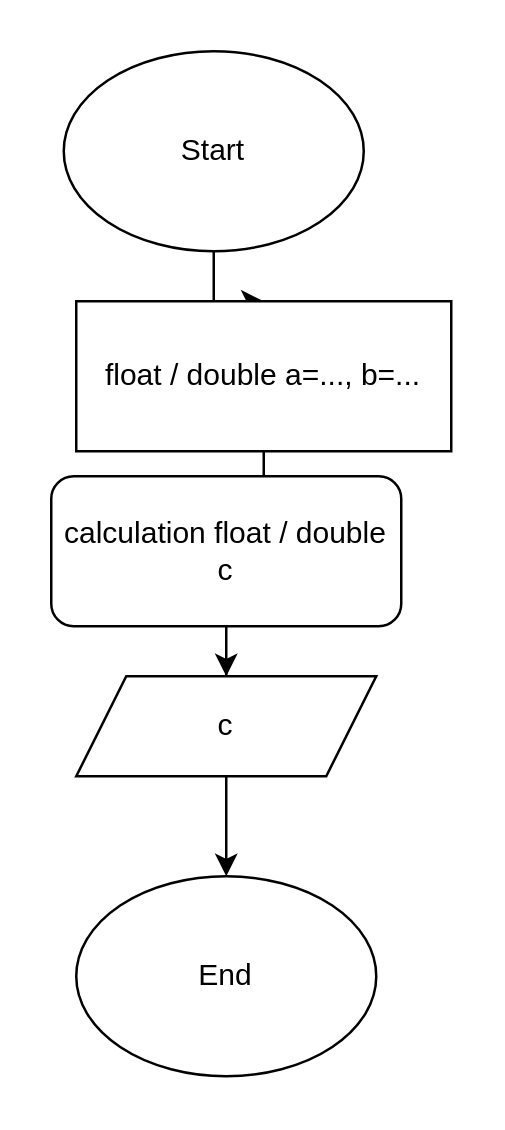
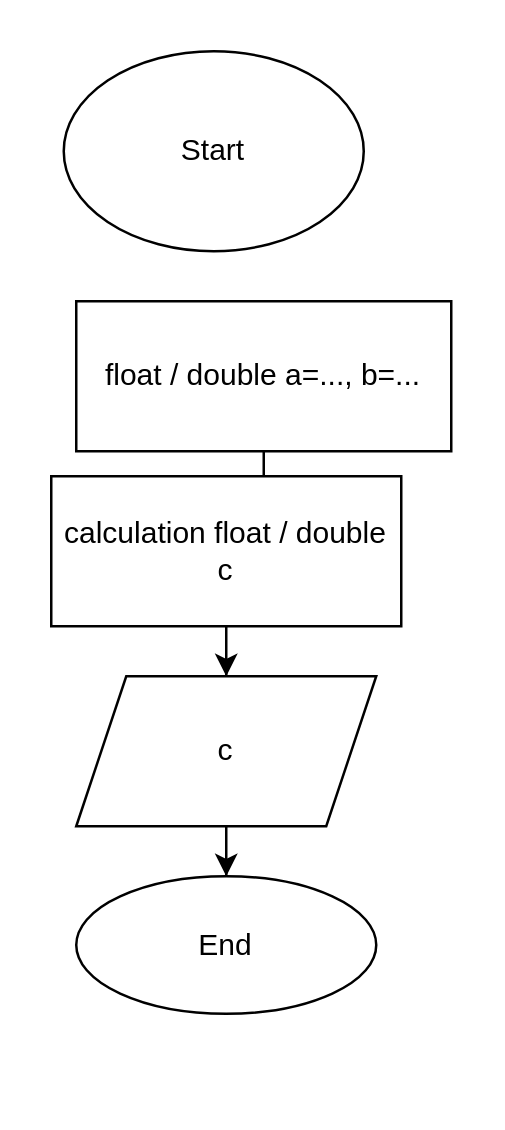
  <mxCell id="0" />
  <mxCell id="1" parent="0" />
- <mxCell id="2" value="" style="edgeStyle=orthogonalEdgeStyle;rounded=0;orthogonalLoop=1;jettySize=auto;html=1;" edge="1" parent="1" source="3" target="5"><mxGeometry relative="1" as="geometry" /></mxCell>
  <mxCell id="3" value="Start" style="ellipse;whiteSpace=wrap;html=1;" vertex="1" parent="1"><mxGeometry x="25" y="20" width="120" height="80" as="geometry" /></mxCell>
  <mxCell id="4" value="" style="edgeStyle=orthogonalEdgeStyle;rounded=0;orthogonalLoop=1;jettySize=auto;html=1;" edge="1" parent="1" source="5" target="7"><mxGeometry relative="1" as="geometry" /></mxCell>
  <mxCell id="5" value="float / double a=..., b=..." style="rounded=0;whiteSpace=wrap;html=1;" vertex="1" parent="1"><mxGeometry x="30" y="120" width="150" height="60" as="geometry" /></mxCell>
  <mxCell id="6" value="" style="edgeStyle=orthogonalEdgeStyle;rounded=0;orthogonalLoop=1;jettySize=auto;html=1;" edge="1" parent="1" source="7" target="9"><mxGeometry relative="1" as="geometry" /></mxCell>
- <mxCell id="7" value="calculation float / double c" style="whiteSpace=wrap;html=1;rounded=1;" vertex="1" parent="1"><mxGeometry x="20" y="190" width="140" height="60" as="geometry" /></mxCell>
+ <mxCell id="7" value="calculation float / double c" style="rounded=0;whiteSpace=wrap;html=1;" vertex="1" parent="1"><mxGeometry x="20" y="190" width="140" height="60" as="geometry" /></mxCell>
  <mxCell id="8" value="" style="edgeStyle=orthogonalEdgeStyle;rounded=0;orthogonalLoop=1;jettySize=auto;html=1;" edge="1" parent="1" source="9" target="10"><mxGeometry relative="1" as="geometry" /></mxCell>
- <mxCell id="9" value="c" style="shape=parallelogram;perimeter=parallelogramPerimeter;whiteSpace=wrap;html=1;fixedSize=1;" vertex="1" parent="1"><mxGeometry x="30" y="270" width="120" height="40" as="geometry" /></mxCell>
- <mxCell id="10" value="End" style="ellipse;whiteSpace=wrap;html=1;" vertex="1" parent="1"><mxGeometry x="30" y="350" width="120" height="80" as="geometry" /></mxCell>
+ <mxCell id="9" value="c" style="shape=parallelogram;perimeter=parallelogramPerimeter;whiteSpace=wrap;html=1;fixedSize=1;" vertex="1" parent="1"><mxGeometry x="30" y="270" width="120" height="60" as="geometry" /></mxCell>
+ <mxCell id="10" value="End" style="ellipse;whiteSpace=wrap;html=1;" vertex="1" parent="1"><mxGeometry x="30" y="350" width="120" height="55" as="geometry" /></mxCell>
